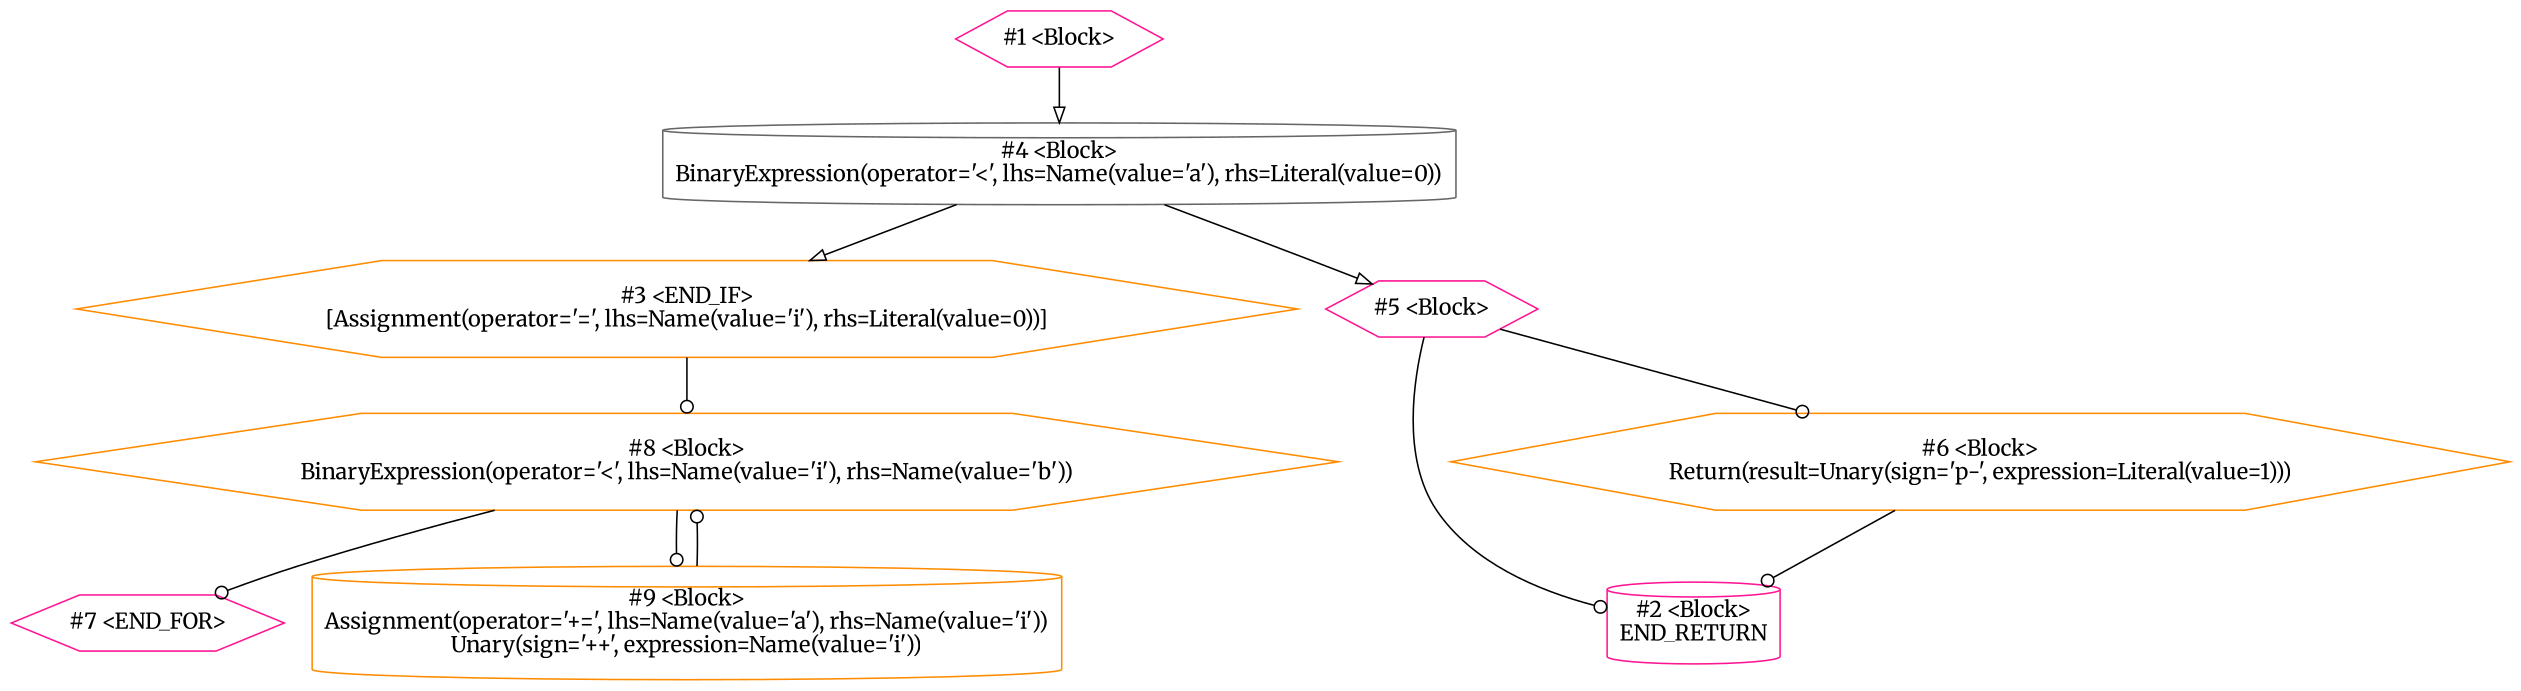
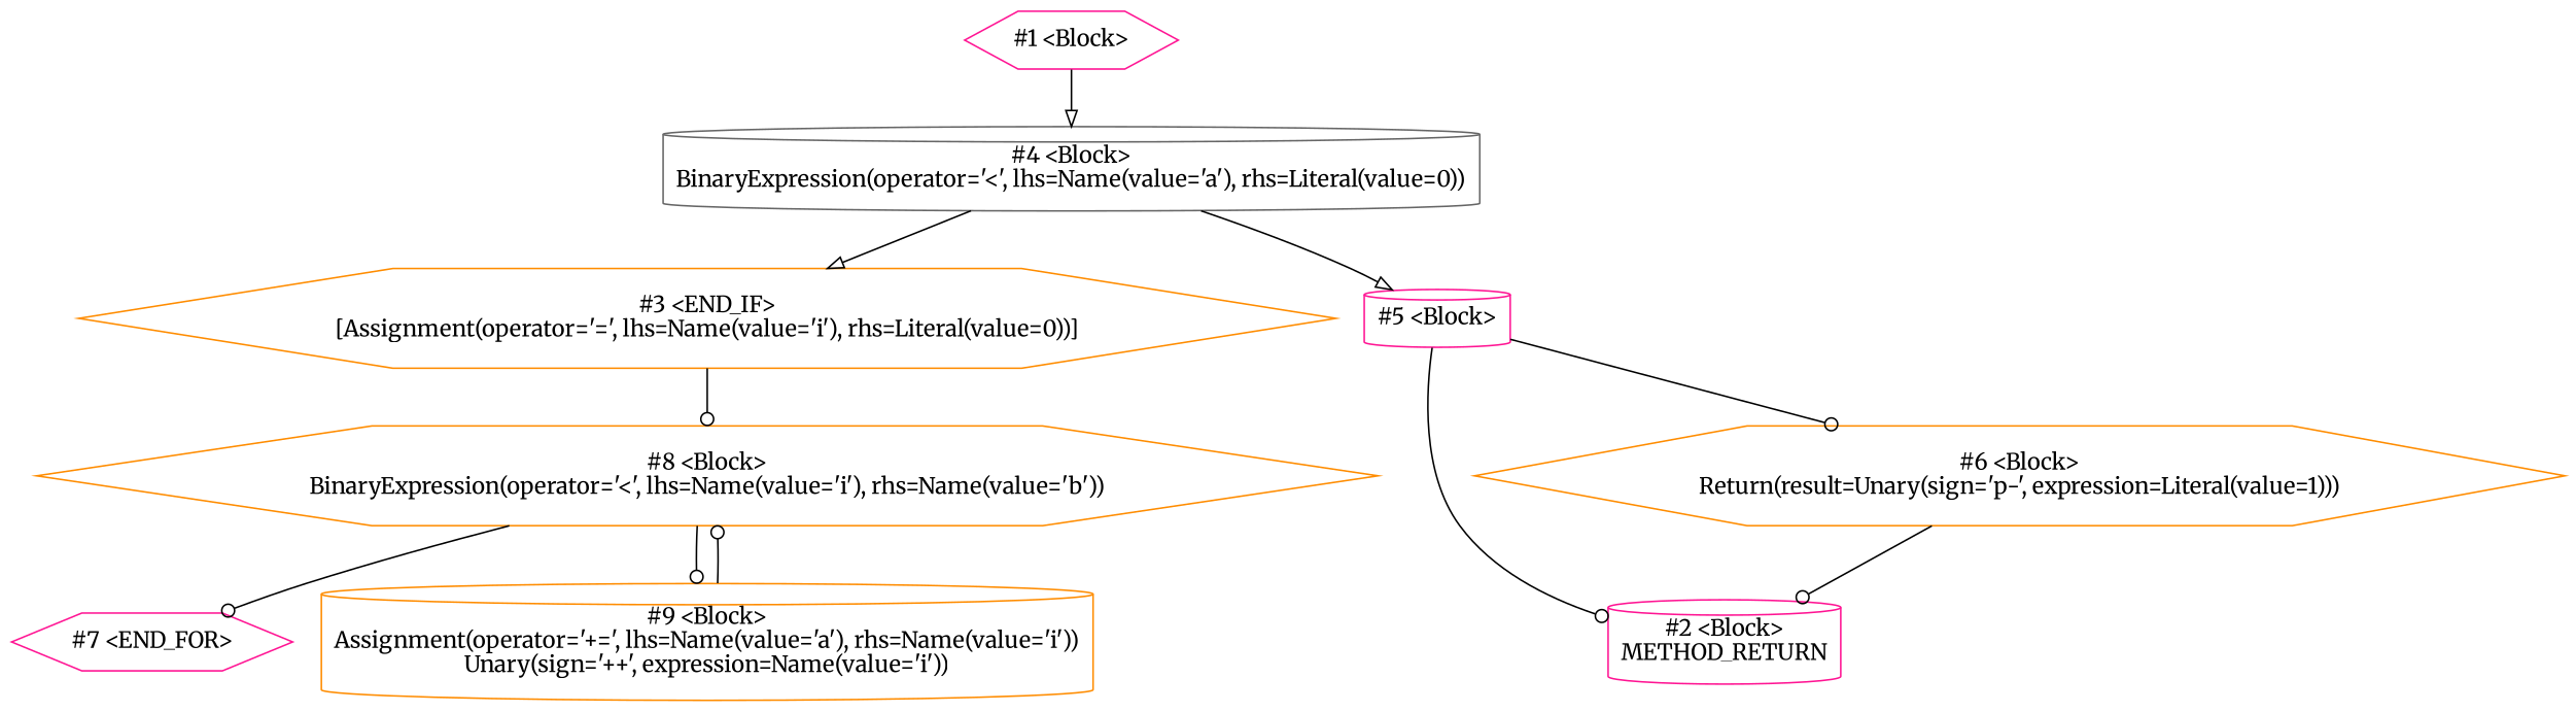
  strict digraph {
    fontname=Merriweather
    node [color=deeppink fontname=Merriweather shape=hexagon]
    edge [arrowhead=odot fontname=Merriweather]
    n1 [label="#1 &lt;Block&gt;\n"]
    n2 [color=gray40 label="#4 &lt;Block&gt;\nBinaryExpression(operator='<', lhs=Name(value='a'), rhs=Literal(value=0))" shape=cylinder]
    n3 [color=darkorange label="#3 &lt;END_IF&gt;\n[Assignment(operator='=', lhs=Name(value='i'), rhs=Literal(value=0))]"]
-   n4 [label="#5 &lt;Block&gt;\n"]
+   n4 [label="#5 &lt;Block&gt;\n" shape=cylinder]
    n5 [color=darkorange label="#8 &lt;Block&gt;\nBinaryExpression(operator='<', lhs=Name(value='i'), rhs=Name(value='b'))"]
-   n6 [label="#2 &lt;Block&gt;\nEND_RETURN" shape=cylinder]
+   n6 [label="#2 &lt;Block&gt;\nMETHOD_RETURN" shape=cylinder]
    n7 [color=darkorange label="#6 &lt;Block&gt;\nReturn(result=Unary(sign='p-', expression=Literal(value=1)))"]
    n8 [label="#7 &lt;END_FOR&gt;\n"]
    n9 [color=darkorange label="#9 &lt;Block&gt;\nAssignment(operator='+=', lhs=Name(value='a'), rhs=Name(value='i'))\nUnary(sign='++', expression=Name(value='i'))" shape=cylinder]
    n1 -> n2 [arrowhead=onormal]
    n2 -> n3 [arrowhead=onormal]
    n2 -> n4 [arrowhead=onormal]
    n3 -> n5
    n4 -> n6
    n4 -> n7
    n5 -> n8
    n5 -> n9
    n7 -> n6
    n9 -> n5
  }
